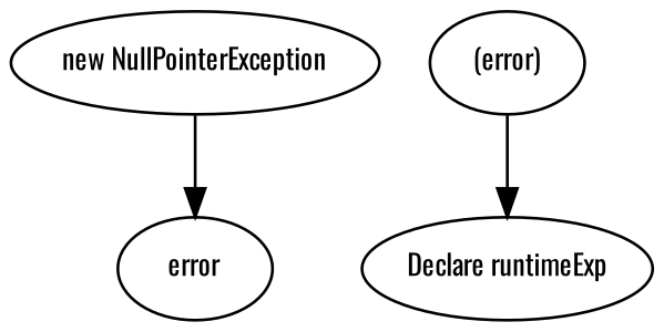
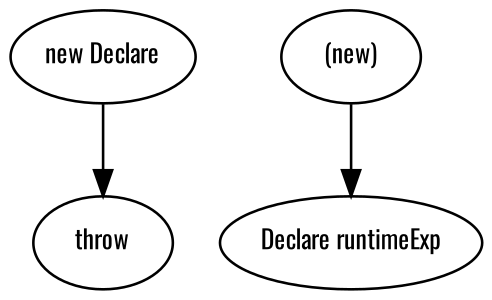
  digraph {
    fontname=Oswald
    node [fontname=Oswald fontsize=10]
    edge [fontname=Oswald]
-   n1 [label="new NullPointerException"]
-   n2 [label=error]
-   n3 [label="(error)"]
+   n1 [label="new Declare"]
+   n2 [label=throw]
+   n3 [label="(new)"]
    n4 [label="Declare runtimeExp"]
    n1 -> n2
    n3 -> n4
  }
